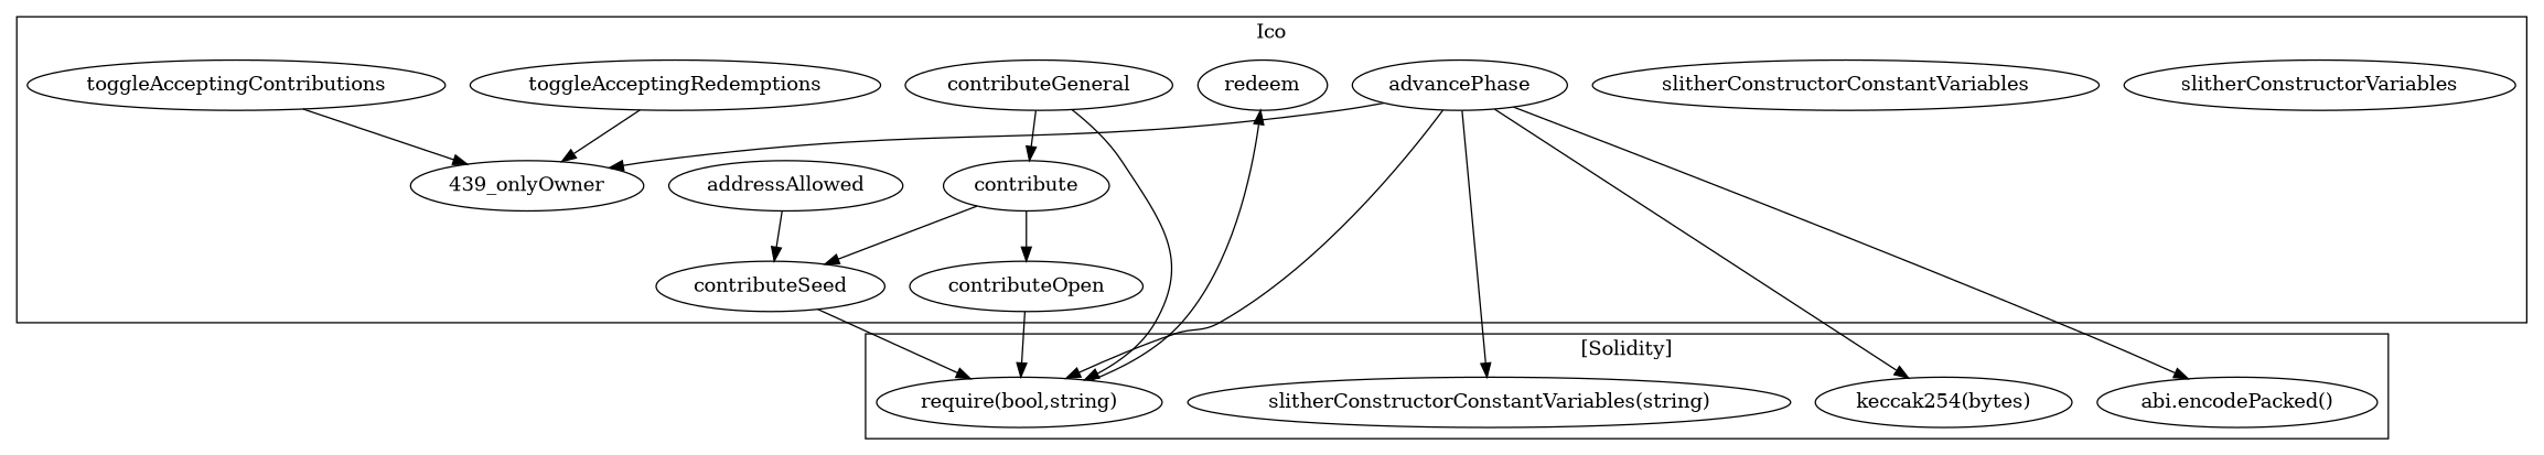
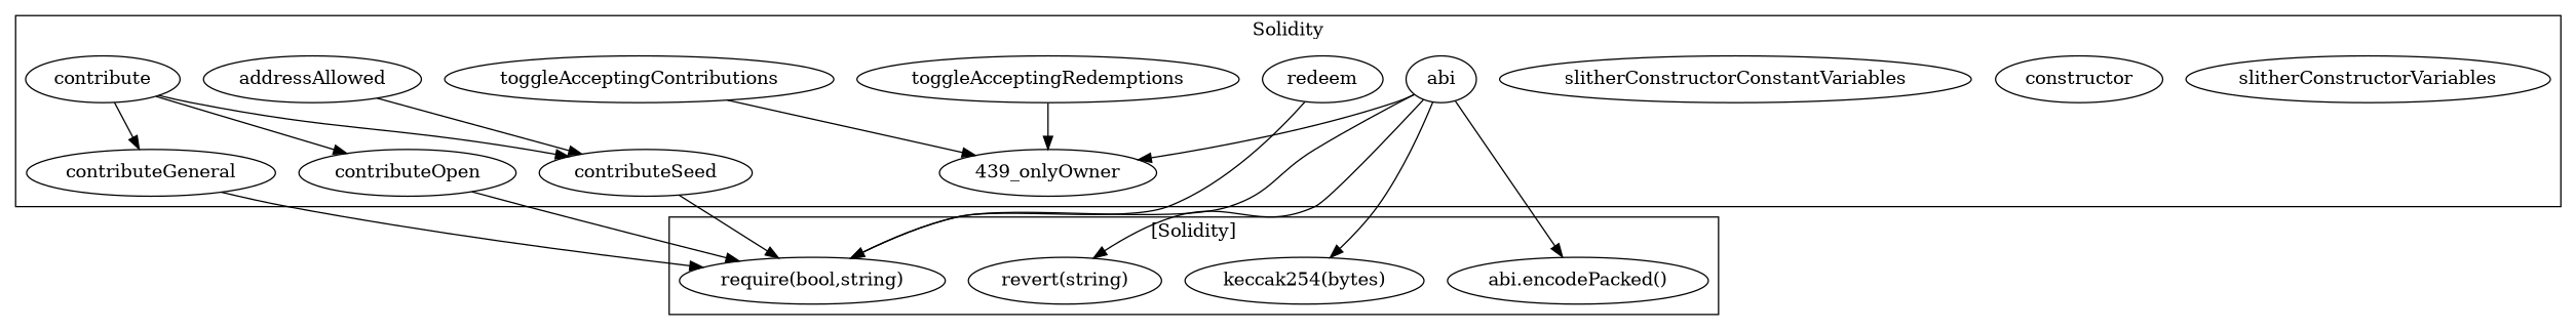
  strict digraph {
    n1 [label=slitherConstructorVariables]
+   n2 [label=constructor]
    n3 [label=slitherConstructorConstantVariables]
    n4 [label=contributeOpen]
    n5 [label=toggleAcceptingRedemptions]
    "439_onlyOwner"
    n7 [label=toggleAcceptingContributions]
    n8 [label=contributeGeneral]
    n9 [label=contributeSeed]
    n10 [label=addressAllowed]
    n11 [label=redeem]
-   n12 [label=advancePhase]
+   n12 [label=abi]
    n13 [label=contribute]
    "require(bool,string)"
-   "revert(string)" [label="slitherConstructorConstantVariables(string)"]
+   "revert(string)"
    n16 [label="keccak254(bytes)"]
    "abi.encodePacked()"
    subgraph cluster_1 {
-     label=Ico
+     label=Solidity
      n1
+     n2
      n3
      n4
      n5
      "439_onlyOwner"
      n7
      n8
      n9
      n10
      n11
      n12
      n13
    }
    subgraph cluster_2 {
      label="[Solidity]"
      "require(bool,string)"
      "revert(string)"
      n16
      "abi.encodePacked()"
    }
    n4 -> "require(bool,string)"
    n5 -> "439_onlyOwner"
    n7 -> "439_onlyOwner"
    n8 -> "require(bool,string)"
    n9 -> "require(bool,string)"
    n10 -> n9
-   "require(bool,string)" -> n11
+   n11 -> "require(bool,string)"
    n12 -> "439_onlyOwner"
    n12 -> "require(bool,string)"
    n12 -> "revert(string)"
    n12 -> n16
    n12 -> "abi.encodePacked()"
    n13 -> n4
-   n8 -> n13
+   n13 -> n8
    n13 -> n9
  }
